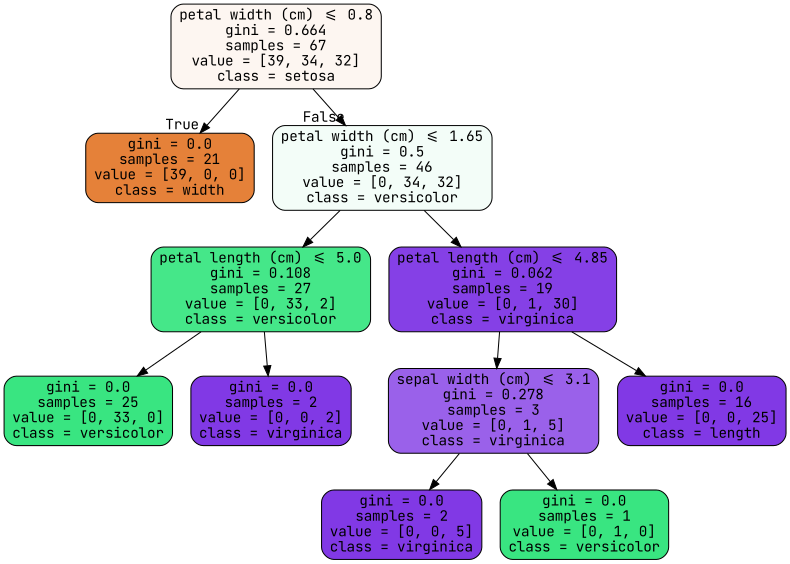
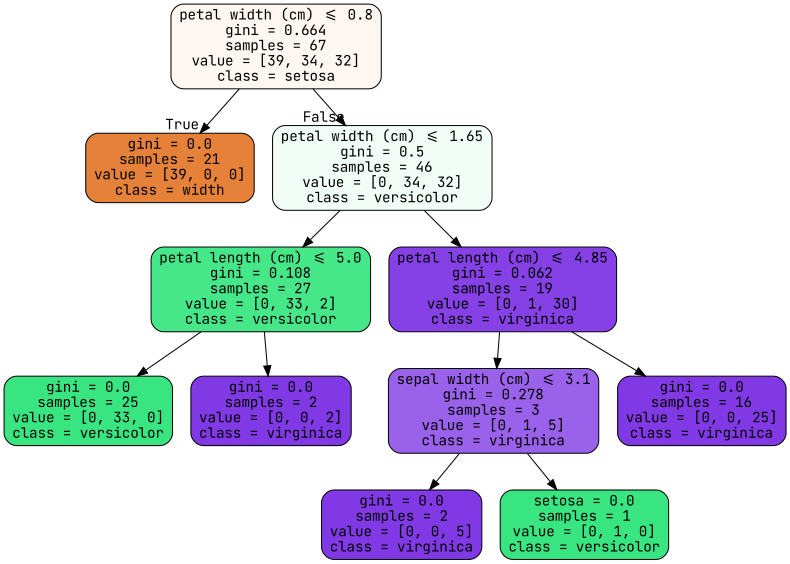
  digraph {
    fontname="JetBrains Mono"
    node [color=black fillcolor="#8139e5" fontname="JetBrains Mono" shape=box style="filled, rounded"]
    edge [fontname="JetBrains Mono"]
    n1 [fillcolor="#fdf6f1" label="petal width (cm) <= 0.8\ngini = 0.664\nsamples = 67\nvalue = [39, 34, 32]\nclass = setosa"]
    n2 [fillcolor="#e58139" label="gini = 0.0\nsamples = 21\nvalue = [39, 0, 0]\nclass = width"]
    n3 [fillcolor="#f3fdf8" label="petal width (cm) <= 1.65\ngini = 0.5\nsamples = 46\nvalue = [0, 34, 32]\nclass = versicolor"]
    n4 [fillcolor="#45e789" label="petal length (cm) <= 5.0\ngini = 0.108\nsamples = 27\nvalue = [0, 33, 2]\nclass = versicolor"]
    n5 [fillcolor="#8540e6" label="petal length (cm) <= 4.85\ngini = 0.062\nsamples = 19\nvalue = [0, 1, 30]\nclass = virginica"]
    n6 [fillcolor="#39e581" label="gini = 0.0\nsamples = 25\nvalue = [0, 33, 0]\nclass = versicolor"]
    n7 [label="gini = 0.0\nsamples = 2\nvalue = [0, 0, 2]\nclass = virginica"]
    n8 [fillcolor="#9a61ea" label="sepal width (cm) <= 3.1\ngini = 0.278\nsamples = 3\nvalue = [0, 1, 5]\nclass = virginica"]
-   n9 [label="gini = 0.0\nsamples = 16\nvalue = [0, 0, 25]\nclass = length"]
+   n9 [label="gini = 0.0\nsamples = 16\nvalue = [0, 0, 25]\nclass = virginica"]
    n10 [label="gini = 0.0\nsamples = 2\nvalue = [0, 0, 5]\nclass = virginica"]
-   n11 [fillcolor="#39e581" label="gini = 0.0\nsamples = 1\nvalue = [0, 1, 0]\nclass = versicolor"]
+   n11 [fillcolor="#39e581" label="setosa = 0.0\nsamples = 1\nvalue = [0, 1, 0]\nclass = versicolor"]
    n1 -> n2 [headlabel=True labelangle=45 labeldistance=2.5]
    n1 -> n3 [headlabel=False labelangle=-45 labeldistance=2.5]
    n3 -> n4
    n3 -> n5
    n4 -> n6
    n4 -> n7
    n5 -> n8
    n5 -> n9
    n8 -> n10
    n8 -> n11
  }
